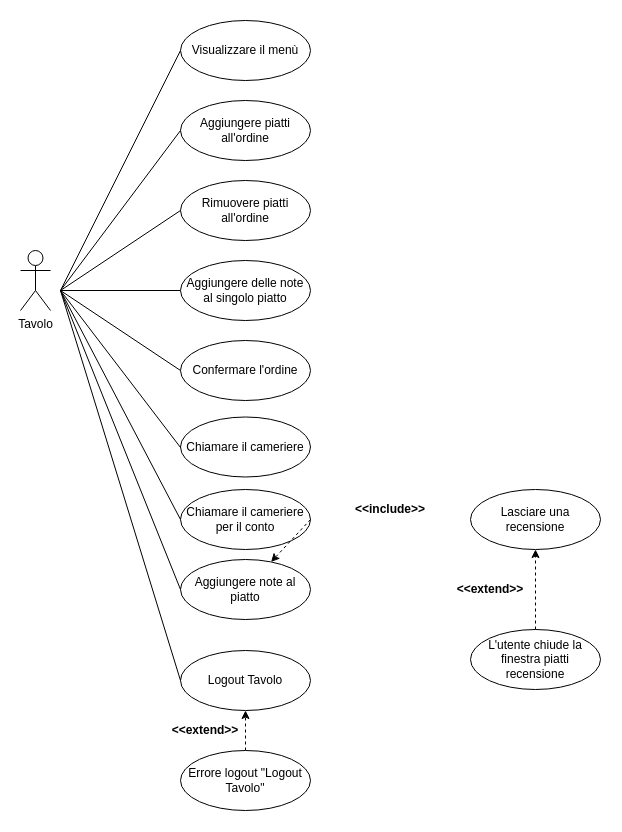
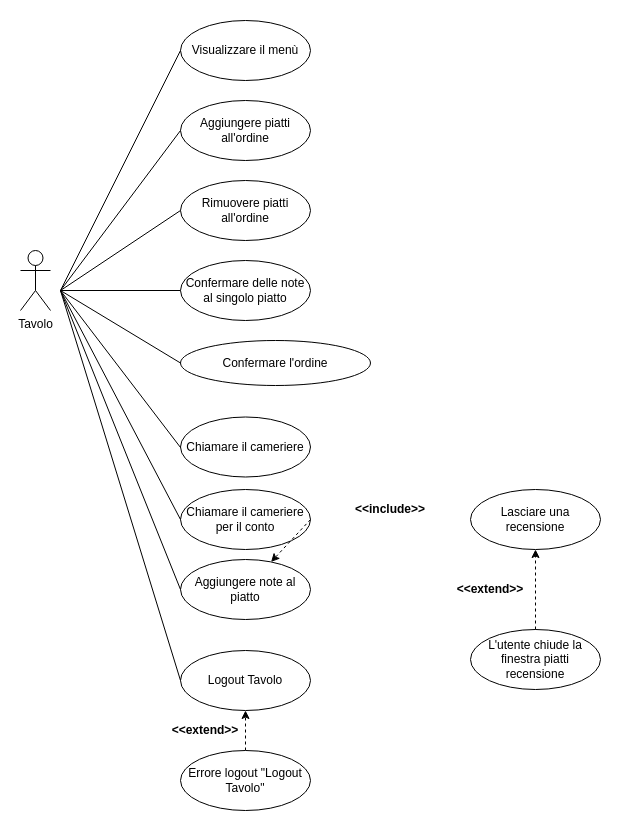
  <mxCell id="0" />
  <mxCell id="1" parent="0" />
  <mxCell id="2" value="Tavolo" style="shape=umlActor;verticalLabelPosition=bottom;labelBackgroundColor=#ffffff;verticalAlign=top;html=1;outlineConnect=0;" parent="1" vertex="1"><mxGeometry x="20" y="250" width="30" height="60" as="geometry" /></mxCell>
  <mxCell id="3" value="Visualizzare il menù" style="ellipse;whiteSpace=wrap;html=1;" parent="1" vertex="1"><mxGeometry x="180" y="20" width="130" height="60" as="geometry" /></mxCell>
  <mxCell id="4" value="Aggiungere piatti all'ordine" style="ellipse;whiteSpace=wrap;html=1;" parent="1" vertex="1"><mxGeometry x="180" y="100" width="130" height="60" as="geometry" /></mxCell>
  <mxCell id="5" value="Rimuovere piatti all'ordine" style="ellipse;whiteSpace=wrap;html=1;" parent="1" vertex="1"><mxGeometry x="180" y="180" width="130" height="60" as="geometry" /></mxCell>
- <mxCell id="6" value="Aggiungere delle note al singolo piatto" style="ellipse;whiteSpace=wrap;html=1;" parent="1" vertex="1"><mxGeometry x="180" y="260" width="130" height="60" as="geometry" /></mxCell>
- <mxCell id="7" value="Confermare l'ordine" style="ellipse;whiteSpace=wrap;html=1;" parent="1" vertex="1"><mxGeometry x="180" y="340" width="130" height="60" as="geometry" /></mxCell>
+ <mxCell id="6" value="Confermare delle note al singolo piatto" style="ellipse;whiteSpace=wrap;html=1;" parent="1" vertex="1"><mxGeometry x="180" y="260" width="130" height="60" as="geometry" /></mxCell>
+ <mxCell id="7" value="Confermare l'ordine" style="ellipse;whiteSpace=wrap;html=1;" parent="1" vertex="1"><mxGeometry x="180" y="340" width="190" height="45" as="geometry" /></mxCell>
  <mxCell id="8" value="Chiamare il cameriere per il conto" style="ellipse;whiteSpace=wrap;html=1;" parent="1" vertex="1"><mxGeometry x="180" y="489" width="130" height="60" as="geometry" /></mxCell>
  <mxCell id="9" value="Lasciare una recensione" style="ellipse;whiteSpace=wrap;html=1;" parent="1" vertex="1"><mxGeometry x="470" y="489" width="130" height="60" as="geometry" /></mxCell>
  <mxCell id="10" value="" style="endArrow=none;html=1;entryX=0;entryY=0.5;entryDx=0;entryDy=0;" parent="1" target="3" edge="1"><mxGeometry width="50" height="50" relative="1" as="geometry"><mxPoint x="60" y="290" as="sourcePoint" /><mxPoint x="120" y="210" as="targetPoint" /></mxGeometry></mxCell>
  <mxCell id="11" value="" style="endArrow=none;html=1;entryX=0;entryY=0.5;entryDx=0;entryDy=0;" parent="1" target="4" edge="1"><mxGeometry width="50" height="50" relative="1" as="geometry"><mxPoint x="60" y="290" as="sourcePoint" /><mxPoint x="190" y="60" as="targetPoint" /></mxGeometry></mxCell>
  <mxCell id="12" value="" style="endArrow=none;html=1;entryX=0;entryY=0.5;entryDx=0;entryDy=0;" parent="1" target="5" edge="1"><mxGeometry width="50" height="50" relative="1" as="geometry"><mxPoint x="60" y="290" as="sourcePoint" /><mxPoint x="200" y="70" as="targetPoint" /></mxGeometry></mxCell>
  <mxCell id="13" value="" style="endArrow=none;html=1;entryX=0;entryY=0.5;entryDx=0;entryDy=0;" parent="1" target="6" edge="1"><mxGeometry width="50" height="50" relative="1" as="geometry"><mxPoint x="60" y="290" as="sourcePoint" /><mxPoint x="210" y="80" as="targetPoint" /></mxGeometry></mxCell>
  <mxCell id="14" value="" style="endArrow=none;html=1;entryX=0;entryY=0.5;entryDx=0;entryDy=0;" parent="1" target="7" edge="1"><mxGeometry width="50" height="50" relative="1" as="geometry"><mxPoint x="60" y="290" as="sourcePoint" /><mxPoint x="190" y="300" as="targetPoint" /></mxGeometry></mxCell>
  <mxCell id="15" value="" style="endArrow=none;html=1;entryX=0;entryY=0.5;entryDx=0;entryDy=0;" parent="1" target="8" edge="1"><mxGeometry width="50" height="50" relative="1" as="geometry"><mxPoint x="60" y="290" as="sourcePoint" /><mxPoint x="200" y="310" as="targetPoint" /></mxGeometry></mxCell>
  <mxCell id="16" value="" style="endArrow=classic;html=1;exitX=1;exitY=0.5;exitDx=0;exitDy=0;dashed=1;" parent="1" source="8" target="21" edge="1"><mxGeometry width="50" height="50" relative="1" as="geometry"><mxPoint x="20" y="619" as="sourcePoint" /><mxPoint x="70" y="569" as="targetPoint" /></mxGeometry></mxCell>
  <mxCell id="17" value="&lt;b&gt;&amp;lt;&amp;lt;include&amp;gt;&amp;gt;&lt;/b&gt;" style="text;html=1;strokeColor=none;fillColor=none;align=center;verticalAlign=middle;whiteSpace=wrap;rounded=0;" parent="1" vertex="1"><mxGeometry x="345" y="499" width="90" height="20" as="geometry" /></mxCell>
  <mxCell id="18" value="L'utente chiude la finestra piatti recensione" style="ellipse;whiteSpace=wrap;html=1;" parent="1" vertex="1"><mxGeometry x="470" y="629" width="130" height="60" as="geometry" /></mxCell>
  <mxCell id="19" value="" style="endArrow=classic;html=1;entryX=0.5;entryY=1;entryDx=0;entryDy=0;exitX=0.5;exitY=0;exitDx=0;exitDy=0;dashed=1;" parent="1" source="18" target="9" edge="1"><mxGeometry width="50" height="50" relative="1" as="geometry"><mxPoint x="320" y="529" as="sourcePoint" /><mxPoint x="480" y="529" as="targetPoint" /></mxGeometry></mxCell>
  <mxCell id="20" value="&lt;b&gt;&amp;lt;&amp;lt;extend&amp;gt;&amp;gt;&lt;/b&gt;" style="text;html=1;strokeColor=none;fillColor=none;align=center;verticalAlign=middle;whiteSpace=wrap;rounded=0;" parent="1" vertex="1"><mxGeometry x="445" y="579" width="90" height="20" as="geometry" /></mxCell>
  <mxCell id="21" value="Aggiungere note al piatto" style="ellipse;whiteSpace=wrap;html=1;" parent="1" vertex="1"><mxGeometry x="180" y="559" width="130" height="60" as="geometry" /></mxCell>
  <mxCell id="22" value="" style="endArrow=none;html=1;entryX=0;entryY=0.5;entryDx=0;entryDy=0;" parent="1" target="21" edge="1"><mxGeometry width="50" height="50" relative="1" as="geometry"><mxPoint x="60" y="290" as="sourcePoint" /><mxPoint x="190" y="460" as="targetPoint" /></mxGeometry></mxCell>
  <mxCell id="23" value="Chiamare il cameriere" style="ellipse;whiteSpace=wrap;html=1;" parent="1" vertex="1"><mxGeometry x="180" y="416.5" width="130" height="60" as="geometry" /></mxCell>
  <mxCell id="24" value="" style="endArrow=none;html=1;" parent="1" edge="1"><mxGeometry width="50" height="50" relative="1" as="geometry"><mxPoint x="60" y="290" as="sourcePoint" /><mxPoint x="180" y="447" as="targetPoint" /></mxGeometry></mxCell>
  <mxCell id="25" value="Logout Tavolo" style="ellipse;whiteSpace=wrap;html=1;" vertex="1" parent="1"><mxGeometry x="180" y="650" width="130" height="60" as="geometry" /></mxCell>
  <mxCell id="26" value="" style="endArrow=none;html=1;entryX=0;entryY=0.5;entryDx=0;entryDy=0;" edge="1" parent="1" target="25"><mxGeometry width="50" height="50" relative="1" as="geometry"><mxPoint x="60" y="290" as="sourcePoint" /><mxPoint x="190" y="599" as="targetPoint" /></mxGeometry></mxCell>
  <mxCell id="27" style="edgeStyle=orthogonalEdgeStyle;rounded=0;orthogonalLoop=1;jettySize=auto;html=1;entryX=0.5;entryY=1;entryDx=0;entryDy=0;dashed=1;" edge="1" parent="1" source="28" target="25"><mxGeometry relative="1" as="geometry" /></mxCell>
  <mxCell id="28" value="Errore logout &quot;Logout Tavolo&quot;" style="ellipse;whiteSpace=wrap;html=1;" vertex="1" parent="1"><mxGeometry x="180" y="750" width="130" height="60" as="geometry" /></mxCell>
  <mxCell id="29" value="&lt;b&gt;&amp;lt;&amp;lt;extend&amp;gt;&amp;gt;&lt;/b&gt;" style="text;html=1;strokeColor=none;fillColor=none;align=center;verticalAlign=middle;whiteSpace=wrap;rounded=0;" vertex="1" parent="1"><mxGeometry x="160" y="720" width="90" height="20" as="geometry" /></mxCell>
